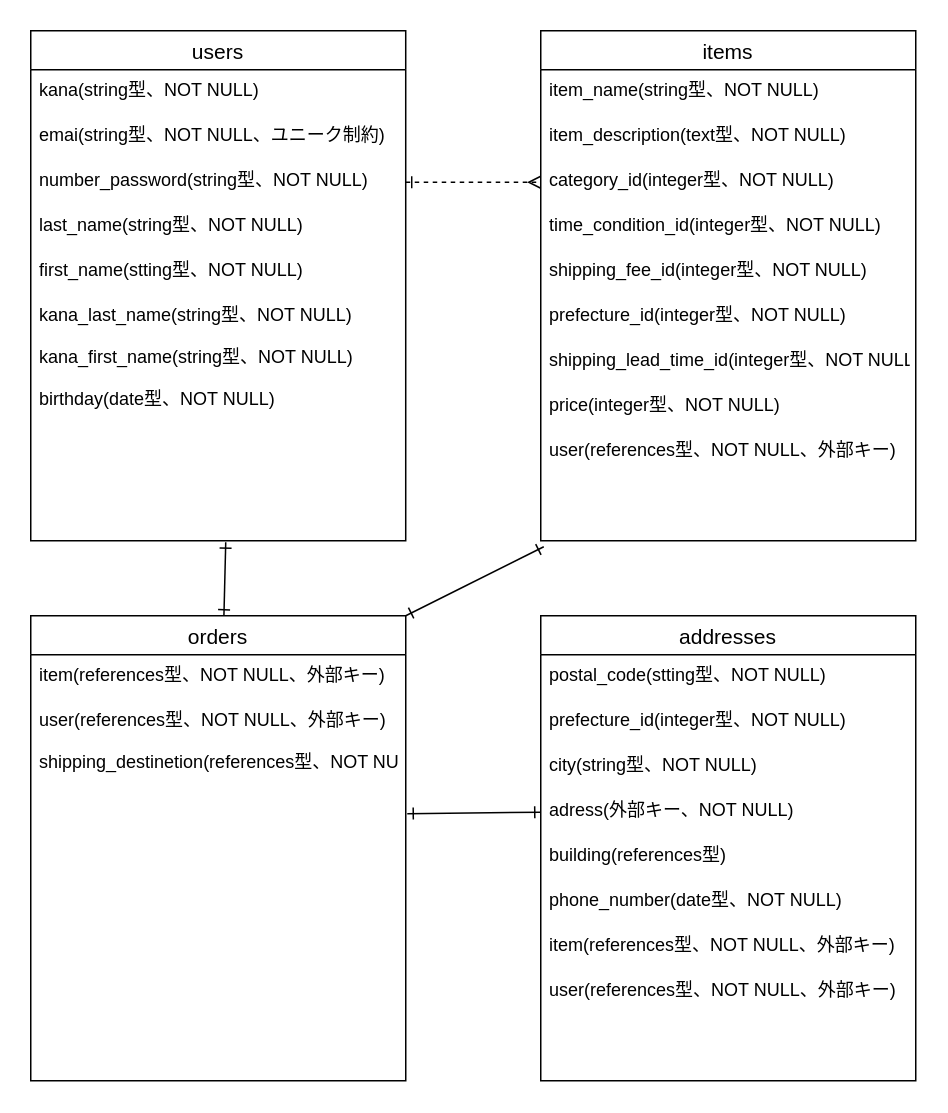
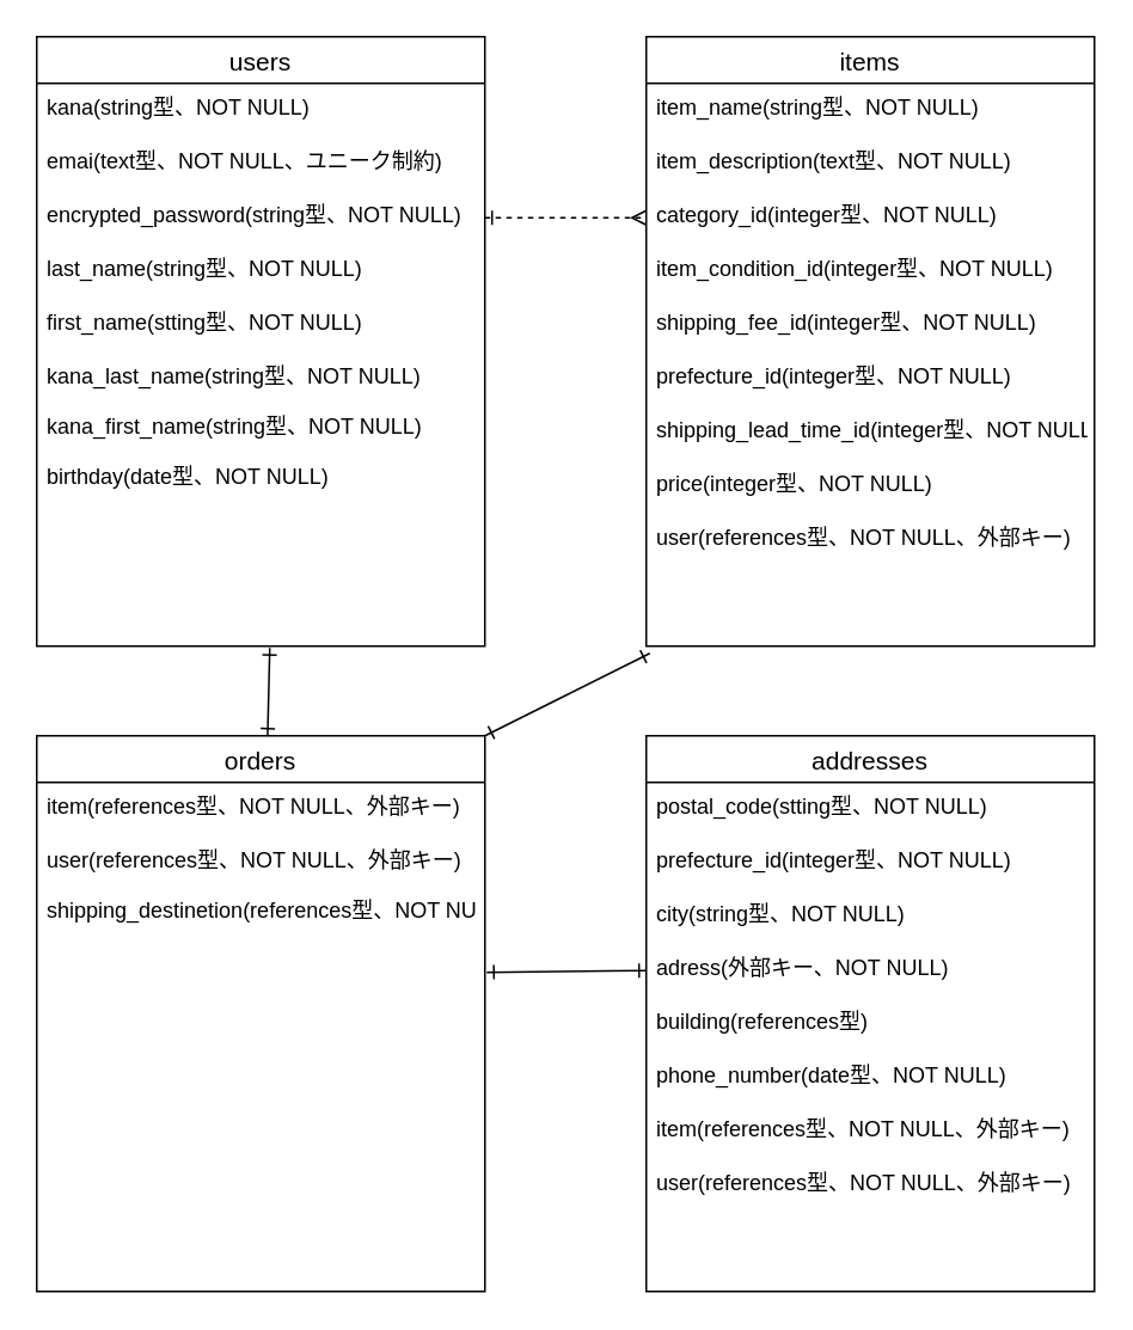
  <mxCell id="0" />
  <mxCell id="1" parent="0" />
  <mxCell id="2" style="edgeStyle=none;html=1;startArrow=ERone;startFill=0;endArrow=ERone;endFill=0;exitX=0.52;exitY=1.006;exitDx=0;exitDy=0;exitPerimeter=0;" parent="1" source="9" target="22" edge="1"><mxGeometry relative="1" as="geometry"><mxPoint x="250" y="390" as="targetPoint" /><mxPoint x="145" y="330" as="sourcePoint" /><Array as="points" /></mxGeometry></mxCell>
  <mxCell id="3" value="users" style="swimlane;fontStyle=0;childLayout=stackLayout;horizontal=1;startSize=26;horizontalStack=0;resizeParent=1;resizeParentMax=0;resizeLast=0;collapsible=1;marginBottom=0;align=center;fontSize=14;" parent="1" vertex="1"><mxGeometry x="20" y="20" width="249.98" height="340" as="geometry"><mxRectangle x="190" y="190" width="60" height="30" as="alternateBounds" /></mxGeometry></mxCell>
  <mxCell id="4" value="kana(string型、NOT NULL)&#10;" style="text;strokeColor=none;fillColor=none;spacingLeft=4;spacingRight=4;overflow=hidden;rotatable=0;points=[[0,0.5],[1,0.5]];portConstraint=eastwest;fontSize=12;" parent="3" vertex="1"><mxGeometry y="26" width="249.98" height="30" as="geometry" /></mxCell>
- <mxCell id="5" value="emai(string型、NOT NULL、ユニーク制約)" style="text;strokeColor=none;fillColor=none;spacingLeft=4;spacingRight=4;overflow=hidden;rotatable=0;points=[[0,0.5],[1,0.5]];portConstraint=eastwest;fontSize=12;" parent="3" vertex="1"><mxGeometry y="56" width="249.98" height="30" as="geometry" /></mxCell>
- <mxCell id="6" value="number_password(string型、NOT NULL)" style="text;strokeColor=none;fillColor=none;spacingLeft=4;spacingRight=4;overflow=hidden;rotatable=0;points=[[0,0.5],[1,0.5]];portConstraint=eastwest;fontSize=12;" parent="3" vertex="1"><mxGeometry y="86" width="249.98" height="30" as="geometry" /></mxCell>
+ <mxCell id="5" value="emai(text型、NOT NULL、ユニーク制約)" style="text;strokeColor=none;fillColor=none;spacingLeft=4;spacingRight=4;overflow=hidden;rotatable=0;points=[[0,0.5],[1,0.5]];portConstraint=eastwest;fontSize=12;" parent="3" vertex="1"><mxGeometry y="56" width="249.98" height="30" as="geometry" /></mxCell>
+ <mxCell id="6" value="encrypted_password(string型、NOT NULL)" style="text;strokeColor=none;fillColor=none;spacingLeft=4;spacingRight=4;overflow=hidden;rotatable=0;points=[[0,0.5],[1,0.5]];portConstraint=eastwest;fontSize=12;" parent="3" vertex="1"><mxGeometry y="86" width="249.98" height="30" as="geometry" /></mxCell>
  <mxCell id="7" value="last_name(string型、NOT NULL)" style="text;strokeColor=none;fillColor=none;spacingLeft=4;spacingRight=4;overflow=hidden;rotatable=0;points=[[0,0.5],[1,0.5]];portConstraint=eastwest;fontSize=12;" parent="3" vertex="1"><mxGeometry y="116" width="249.98" height="30" as="geometry" /></mxCell>
  <mxCell id="8" value="first_name(stting型、NOT NULL)&#10;" style="text;strokeColor=none;fillColor=none;spacingLeft=4;spacingRight=4;overflow=hidden;rotatable=0;points=[[0,0.5],[1,0.5]];portConstraint=eastwest;fontSize=12;" parent="3" vertex="1"><mxGeometry y="146" width="249.98" height="30" as="geometry" /></mxCell>
  <mxCell id="9" value="kana_last_name(string型、NOT NULL)&#10;&#10;kana_first_name(string型、NOT NULL)&#10;&#10;birthday(date型、NOT NULL)" style="text;strokeColor=none;fillColor=none;spacingLeft=4;spacingRight=4;overflow=hidden;rotatable=0;points=[[0,0.5],[1,0.5]];portConstraint=eastwest;fontSize=12;" parent="3" vertex="1"><mxGeometry y="176" width="249.98" height="164" as="geometry" /></mxCell>
  <mxCell id="10" style="edgeStyle=none;html=1;startArrow=ERone;startFill=0;endArrow=ERone;endFill=0;exitX=0;exitY=0.5;exitDx=0;exitDy=0;entryX=1.004;entryY=0.299;entryDx=0;entryDy=0;entryPerimeter=0;" parent="1" source="29" target="24" edge="1"><mxGeometry relative="1" as="geometry"><mxPoint x="270" y="400" as="targetPoint" /><Array as="points" /></mxGeometry></mxCell>
  <mxCell id="11" value="items" style="swimlane;fontStyle=0;childLayout=stackLayout;horizontal=1;startSize=26;horizontalStack=0;resizeParent=1;resizeParentMax=0;resizeLast=0;collapsible=1;marginBottom=0;align=center;fontSize=14;" parent="1" vertex="1"><mxGeometry x="360" y="20" width="250" height="340" as="geometry"><mxRectangle x="190" y="190" width="60" height="30" as="alternateBounds" /></mxGeometry></mxCell>
  <mxCell id="12" value="item_name(string型、NOT NULL)&#10;    &#10;" style="text;strokeColor=none;fillColor=none;spacingLeft=4;spacingRight=4;overflow=hidden;rotatable=0;points=[[0,0.5],[1,0.5]];portConstraint=eastwest;fontSize=12;" parent="11" vertex="1"><mxGeometry y="26" width="250" height="30" as="geometry" /></mxCell>
  <mxCell id="13" value="item_description(text型、NOT NULL)" style="text;strokeColor=none;fillColor=none;spacingLeft=4;spacingRight=4;overflow=hidden;rotatable=0;points=[[0,0.5],[1,0.5]];portConstraint=eastwest;fontSize=12;" parent="11" vertex="1"><mxGeometry y="56" width="250" height="30" as="geometry" /></mxCell>
  <mxCell id="14" value="category_id(integer型、NOT NULL)" style="text;strokeColor=none;fillColor=none;spacingLeft=4;spacingRight=4;overflow=hidden;rotatable=0;points=[[0,0.5],[1,0.5]];portConstraint=eastwest;fontSize=12;" parent="11" vertex="1"><mxGeometry y="86" width="250" height="30" as="geometry" /></mxCell>
- <mxCell id="15" value="time_condition_id(integer型、NOT NULL)" style="text;strokeColor=none;fillColor=none;spacingLeft=4;spacingRight=4;overflow=hidden;rotatable=0;points=[[0,0.5],[1,0.5]];portConstraint=eastwest;fontSize=12;" parent="11" vertex="1"><mxGeometry y="116" width="250" height="30" as="geometry" /></mxCell>
+ <mxCell id="15" value="item_condition_id(integer型、NOT NULL)" style="text;strokeColor=none;fillColor=none;spacingLeft=4;spacingRight=4;overflow=hidden;rotatable=0;points=[[0,0.5],[1,0.5]];portConstraint=eastwest;fontSize=12;" parent="11" vertex="1"><mxGeometry y="116" width="250" height="30" as="geometry" /></mxCell>
  <mxCell id="16" value="shipping_fee_id(integer型、NOT NULL)" style="text;strokeColor=none;fillColor=none;spacingLeft=4;spacingRight=4;overflow=hidden;rotatable=0;points=[[0,0.5],[1,0.5]];portConstraint=eastwest;fontSize=12;" parent="11" vertex="1"><mxGeometry y="146" width="250" height="30" as="geometry" /></mxCell>
  <mxCell id="17" value="prefecture_id(integer型、NOT NULL)" style="text;strokeColor=none;fillColor=none;spacingLeft=4;spacingRight=4;overflow=hidden;rotatable=0;points=[[0,0.5],[1,0.5]];portConstraint=eastwest;fontSize=12;" parent="11" vertex="1"><mxGeometry y="176" width="250" height="30" as="geometry" /></mxCell>
  <mxCell id="18" value="shipping_lead_time_id(integer型、NOT NULL)" style="text;strokeColor=none;fillColor=none;spacingLeft=4;spacingRight=4;overflow=hidden;rotatable=0;points=[[0,0.5],[1,0.5]];portConstraint=eastwest;fontSize=12;" parent="11" vertex="1"><mxGeometry y="206" width="250" height="30" as="geometry" /></mxCell>
  <mxCell id="19" value="price(integer型、NOT NULL)" style="text;strokeColor=none;fillColor=none;spacingLeft=4;spacingRight=4;overflow=hidden;rotatable=0;points=[[0,0.5],[1,0.5]];portConstraint=eastwest;fontSize=12;" parent="11" vertex="1"><mxGeometry y="236" width="250" height="30" as="geometry" /></mxCell>
  <mxCell id="20" value="user(references型、NOT NULL、外部キー)&#10;" style="text;strokeColor=none;fillColor=none;spacingLeft=4;spacingRight=4;overflow=hidden;rotatable=0;points=[[0,0.5],[1,0.5]];portConstraint=eastwest;fontSize=12;" parent="11" vertex="1"><mxGeometry y="266" width="250" height="74" as="geometry" /></mxCell>
  <mxCell id="21" style="edgeStyle=none;html=1;entryX=0;entryY=0.5;entryDx=0;entryDy=0;startArrow=ERone;startFill=0;endArrow=ERmany;endFill=0;dashed=1;" parent="1" source="6" target="14" edge="1"><mxGeometry relative="1" as="geometry" /></mxCell>
  <mxCell id="22" value="orders" style="swimlane;fontStyle=0;childLayout=stackLayout;horizontal=1;startSize=26;horizontalStack=0;resizeParent=1;resizeParentMax=0;resizeLast=0;collapsible=1;marginBottom=0;align=center;fontSize=14;strokeColor=default;" parent="1" vertex="1"><mxGeometry x="20" y="410" width="250" height="310" as="geometry" /></mxCell>
  <mxCell id="23" value="item(references型、NOT NULL、外部キー)" style="text;strokeColor=none;fillColor=none;spacingLeft=4;spacingRight=4;overflow=hidden;rotatable=0;points=[[0,0.5],[1,0.5]];portConstraint=eastwest;fontSize=12;" parent="22" vertex="1"><mxGeometry y="26" width="250" height="30" as="geometry" /></mxCell>
  <mxCell id="24" value="user(references型、NOT NULL、外部キー)&#10;&#10;shipping_destinetion(references型、NOT NULL、外部キー)&#10;" style="text;strokeColor=none;fillColor=none;spacingLeft=4;spacingRight=4;overflow=hidden;rotatable=0;points=[[0,0.5],[1,0.5]];portConstraint=eastwest;fontSize=12;" parent="22" vertex="1"><mxGeometry y="56" width="250" height="254" as="geometry" /></mxCell>
  <mxCell id="25" value="addresses" style="swimlane;fontStyle=0;childLayout=stackLayout;horizontal=1;startSize=26;horizontalStack=0;resizeParent=1;resizeParentMax=0;resizeLast=0;collapsible=1;marginBottom=0;align=center;fontSize=14;" parent="1" vertex="1"><mxGeometry x="360" y="410" width="250" height="310" as="geometry"><mxRectangle x="190" y="190" width="60" height="30" as="alternateBounds" /></mxGeometry></mxCell>
  <mxCell id="26" value="postal_code(stting型、NOT NULL)&#10;" style="text;strokeColor=none;fillColor=none;spacingLeft=4;spacingRight=4;overflow=hidden;rotatable=0;points=[[0,0.5],[1,0.5]];portConstraint=eastwest;fontSize=12;" parent="25" vertex="1"><mxGeometry y="26" width="250" height="30" as="geometry" /></mxCell>
  <mxCell id="27" value="prefecture_id(integer型、NOT NULL)    " style="text;strokeColor=none;fillColor=none;spacingLeft=4;spacingRight=4;overflow=hidden;rotatable=0;points=[[0,0.5],[1,0.5]];portConstraint=eastwest;fontSize=12;" parent="25" vertex="1"><mxGeometry y="56" width="250" height="30" as="geometry" /></mxCell>
  <mxCell id="28" value="city(string型、NOT NULL)" style="text;strokeColor=none;fillColor=none;spacingLeft=4;spacingRight=4;overflow=hidden;rotatable=0;points=[[0,0.5],[1,0.5]];portConstraint=eastwest;fontSize=12;" parent="25" vertex="1"><mxGeometry y="86" width="250" height="30" as="geometry" /></mxCell>
  <mxCell id="29" value="adress(外部キー、NOT NULL)" style="text;strokeColor=none;fillColor=none;spacingLeft=4;spacingRight=4;overflow=hidden;rotatable=0;points=[[0,0.5],[1,0.5]];portConstraint=eastwest;fontSize=12;" parent="25" vertex="1"><mxGeometry y="116" width="250" height="30" as="geometry" /></mxCell>
  <mxCell id="30" value="building(references型)" style="text;strokeColor=none;fillColor=none;spacingLeft=4;spacingRight=4;overflow=hidden;rotatable=0;points=[[0,0.5],[1,0.5]];portConstraint=eastwest;fontSize=12;" parent="25" vertex="1"><mxGeometry y="146" width="250" height="30" as="geometry" /></mxCell>
  <mxCell id="31" value="phone_number(date型、NOT NULL)" style="text;strokeColor=none;fillColor=none;spacingLeft=4;spacingRight=4;overflow=hidden;rotatable=0;points=[[0,0.5],[1,0.5]];portConstraint=eastwest;fontSize=12;" parent="25" vertex="1"><mxGeometry y="176" width="250" height="30" as="geometry" /></mxCell>
  <mxCell id="32" value="item(references型、NOT NULL、外部キー)" style="text;strokeColor=none;fillColor=none;spacingLeft=4;spacingRight=4;overflow=hidden;rotatable=0;points=[[0,0.5],[1,0.5]];portConstraint=eastwest;fontSize=12;" parent="25" vertex="1"><mxGeometry y="206" width="250" height="30" as="geometry" /></mxCell>
  <mxCell id="33" value="user(references型、NOT NULL、外部キー)" style="text;strokeColor=none;fillColor=none;spacingLeft=4;spacingRight=4;overflow=hidden;rotatable=0;points=[[0,0.5],[1,0.5]];portConstraint=eastwest;fontSize=12;" parent="25" vertex="1"><mxGeometry y="236" width="250" height="74" as="geometry" /></mxCell>
  <mxCell id="34" style="edgeStyle=none;html=1;startArrow=ERone;startFill=0;endArrow=ERone;endFill=0;exitX=0.008;exitY=1.054;exitDx=0;exitDy=0;entryX=1;entryY=0;entryDx=0;entryDy=0;exitPerimeter=0;" parent="1" source="20" target="22" edge="1"><mxGeometry relative="1" as="geometry"><mxPoint x="270" y="360" as="targetPoint" /><Array as="points" /><mxPoint x="330" y="411" as="sourcePoint" /></mxGeometry></mxCell>
